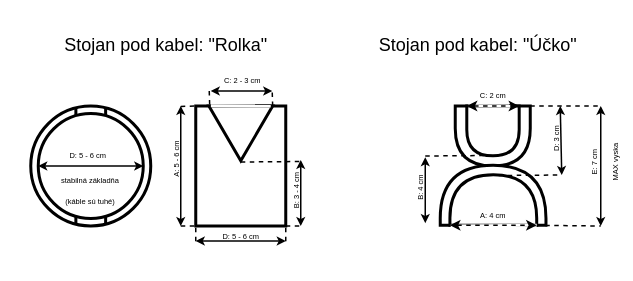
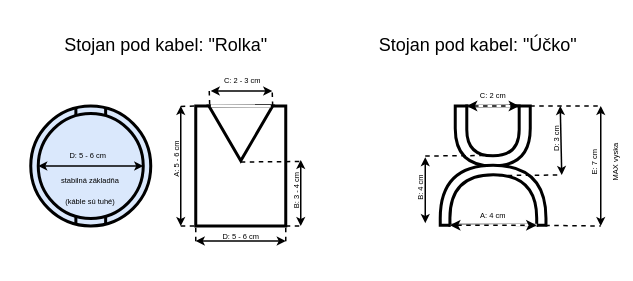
  <mxCell id="0" />
  <mxCell id="1" parent="0" />
- <mxCell id="2" value="&lt;font style=&quot;font-size: 5px&quot;&gt;&lt;br&gt;&lt;br&gt;stabilná základňa&lt;br&gt;&lt;/font&gt;&lt;font style=&quot;font-size: 5px&quot;&gt;(káble sú tuhé)&lt;/font&gt;" style="ellipse;whiteSpace=wrap;html=1;aspect=fixed;strokeWidth=2;" parent="1" vertex="1"><mxGeometry x="20" y="70" width="80" height="80" as="geometry" /></mxCell>
+ <mxCell id="2" value="&lt;font style=&quot;font-size: 5px&quot;&gt;&lt;br&gt;&lt;br&gt;stabilná základňa&lt;br&gt;&lt;/font&gt;&lt;font style=&quot;font-size: 5px&quot;&gt;(káble sú tuhé)&lt;/font&gt;" style="ellipse;whiteSpace=wrap;html=1;aspect=fixed;strokeWidth=2;fillColor=#dae8fc;" parent="1" vertex="1"><mxGeometry x="20" y="70" width="80" height="80" as="geometry" /></mxCell>
  <mxCell id="3" value="" style="rounded=0;whiteSpace=wrap;html=1;strokeWidth=2;" parent="1" vertex="1"><mxGeometry x="130" y="70" width="60" height="80" as="geometry" /></mxCell>
  <mxCell id="4" value="" style="triangle;whiteSpace=wrap;html=1;rotation=90;strokeWidth=2;" parent="1" vertex="1"><mxGeometry x="141.74" y="67.02" width="36.55" height="42.5" as="geometry" /></mxCell>
  <mxCell id="5" value="" style="endArrow=none;dashed=1;html=1;exitX=1.022;exitY=0.5;exitDx=0;exitDy=0;exitPerimeter=0;" parent="1" source="4" edge="1"><mxGeometry width="50" height="50" relative="1" as="geometry"><mxPoint x="90" y="140" as="sourcePoint" /><mxPoint x="200" y="107" as="targetPoint" /></mxGeometry></mxCell>
  <mxCell id="6" value="" style="endArrow=classic;startArrow=classic;html=1;endSize=3;startSize=3;" parent="1" edge="1"><mxGeometry width="50" height="50" relative="1" as="geometry"><mxPoint x="200" y="150" as="sourcePoint" /><mxPoint x="200" y="106" as="targetPoint" /></mxGeometry></mxCell>
  <mxCell id="7" value="&lt;font style=&quot;font-size: 5px&quot;&gt;B: 3 - 4 cm&lt;/font&gt;" style="edgeLabel;html=1;align=center;verticalAlign=middle;resizable=0;points=[];rotation=-90;labelBackgroundColor=none;" parent="6" vertex="1" connectable="0"><mxGeometry x="0.144" relative="1" as="geometry"><mxPoint x="-6" y="3" as="offset" /></mxGeometry></mxCell>
  <mxCell id="8" value="" style="endArrow=none;dashed=1;html=1;exitX=1.022;exitY=0.5;exitDx=0;exitDy=0;exitPerimeter=0;" parent="1" edge="1"><mxGeometry width="50" height="50" relative="1" as="geometry"><mxPoint x="120.005" y="70.263" as="sourcePoint" /><mxPoint x="130" y="70" as="targetPoint" /></mxGeometry></mxCell>
  <mxCell id="9" value="" style="endArrow=classic;startArrow=classic;html=1;endSize=3;startSize=3;" parent="1" edge="1"><mxGeometry width="50" height="50" relative="1" as="geometry"><mxPoint x="120" y="150" as="sourcePoint" /><mxPoint x="120" y="70" as="targetPoint" /></mxGeometry></mxCell>
  <mxCell id="10" value="&lt;font style=&quot;font-size: 5px&quot;&gt;A: 5 - 6 cm&lt;/font&gt;" style="edgeLabel;html=1;align=center;verticalAlign=middle;resizable=0;points=[];rotation=-90;labelBackgroundColor=none;" parent="9" vertex="1" connectable="0"><mxGeometry x="0.144" relative="1" as="geometry"><mxPoint x="-6" y="3" as="offset" /></mxGeometry></mxCell>
  <mxCell id="11" value="" style="endArrow=none;dashed=1;html=1;entryX=0.015;entryY=0.987;entryDx=0;entryDy=0;entryPerimeter=0;" parent="1" target="4" edge="1"><mxGeometry width="50" height="50" relative="1" as="geometry"><mxPoint x="139" y="60" as="sourcePoint" /><mxPoint x="160" y="90" as="targetPoint" /></mxGeometry></mxCell>
  <mxCell id="12" value="" style="endArrow=none;dashed=1;html=1;entryX=0.015;entryY=0.987;entryDx=0;entryDy=0;entryPerimeter=0;" parent="1" edge="1"><mxGeometry width="50" height="50" relative="1" as="geometry"><mxPoint x="181" y="61" as="sourcePoint" /><mxPoint x="181.317" y="71.543" as="targetPoint" /></mxGeometry></mxCell>
  <mxCell id="13" value="" style="endArrow=classic;startArrow=classic;html=1;endSize=3;startSize=3;" parent="1" edge="1"><mxGeometry width="50" height="50" relative="1" as="geometry"><mxPoint x="181" y="60" as="sourcePoint" /><mxPoint x="140" y="60" as="targetPoint" /></mxGeometry></mxCell>
  <mxCell id="14" value="&lt;font style=&quot;font-size: 5px&quot;&gt;C: 2 - 3 cm&lt;/font&gt;" style="edgeLabel;html=1;align=center;verticalAlign=middle;resizable=0;points=[];rotation=0;labelBackgroundColor=none;" parent="13" vertex="1" connectable="0"><mxGeometry x="0.144" relative="1" as="geometry"><mxPoint x="2.46" y="-10" as="offset" /></mxGeometry></mxCell>
  <mxCell id="15" value="Stojan pod kabel: &quot;Rolka&quot;" style="text;html=1;resizable=0;autosize=1;align=center;verticalAlign=middle;points=[];fillColor=none;strokeColor=none;rounded=0;labelBackgroundColor=none;" parent="1" vertex="1"><mxGeometry x="35" y="20" width="150" height="20" as="geometry" /></mxCell>
  <mxCell id="16" value="" style="endArrow=classic;startArrow=classic;html=1;endSize=3;startSize=3;exitX=1;exitY=0.5;exitDx=0;exitDy=0;entryX=0;entryY=0.5;entryDx=0;entryDy=0;" parent="1" source="34" target="34" edge="1"><mxGeometry width="50" height="50" relative="1" as="geometry"><mxPoint x="90" y="110" as="sourcePoint" /><mxPoint x="30" y="110" as="targetPoint" /></mxGeometry></mxCell>
  <mxCell id="17" value="&lt;font style=&quot;font-size: 5px&quot;&gt;D: 5 - 6 cm&lt;/font&gt;" style="edgeLabel;html=1;align=center;verticalAlign=middle;resizable=0;points=[];rotation=0;labelBackgroundColor=none;" parent="16" vertex="1" connectable="0"><mxGeometry x="0.144" relative="1" as="geometry"><mxPoint x="2.46" y="-10" as="offset" /></mxGeometry></mxCell>
  <mxCell id="18" value="" style="shape=delay;whiteSpace=wrap;html=1;rotation=90;strokeWidth=2;" vertex="1" parent="1"><mxGeometry x="308" y="65" width="40" height="50" as="geometry" /></mxCell>
  <mxCell id="19" value="" style="shape=delay;whiteSpace=wrap;html=1;rotation=-90;strokeWidth=2;" vertex="1" parent="1"><mxGeometry x="308.24" y="94.28" width="40" height="70.48" as="geometry" /></mxCell>
  <mxCell id="20" value="" style="shape=delay;whiteSpace=wrap;html=1;rotation=90;strokeWidth=2;" vertex="1" parent="1"><mxGeometry x="311.54" y="69.15" width="33.23" height="34.94" as="geometry" /></mxCell>
  <mxCell id="21" value="" style="shape=delay;whiteSpace=wrap;html=1;rotation=-90;strokeWidth=2;" vertex="1" parent="1"><mxGeometry x="311.52" y="103.73" width="33.71" height="57.85" as="geometry" /></mxCell>
  <mxCell id="22" value="" style="endArrow=none;dashed=1;html=1;exitX=1.022;exitY=0.5;exitDx=0;exitDy=0;exitPerimeter=0;" edge="1" parent="1"><mxGeometry width="50" height="50" relative="1" as="geometry"><mxPoint x="282.995" y="103.349" as="sourcePoint" /><mxPoint x="322.98" y="103" as="targetPoint" /></mxGeometry></mxCell>
  <mxCell id="23" value="" style="endArrow=classic;startArrow=classic;html=1;endSize=3;startSize=3;" edge="1" parent="1"><mxGeometry width="50" height="50" relative="1" as="geometry"><mxPoint x="283" y="148.09" as="sourcePoint" /><mxPoint x="283" y="104.09" as="targetPoint" /></mxGeometry></mxCell>
  <mxCell id="24" value="&lt;font style=&quot;font-size: 5px&quot;&gt;B: 4 cm&lt;/font&gt;" style="edgeLabel;html=1;align=center;verticalAlign=middle;resizable=0;points=[];rotation=-90;labelBackgroundColor=none;" vertex="1" connectable="0" parent="23"><mxGeometry x="0.144" relative="1" as="geometry"><mxPoint x="-6" y="3" as="offset" /></mxGeometry></mxCell>
  <mxCell id="25" value="" style="endArrow=classic;startArrow=classic;html=1;endSize=3;startSize=3;" edge="1" parent="1"><mxGeometry width="50" height="50" relative="1" as="geometry"><mxPoint x="374" y="116" as="sourcePoint" /><mxPoint x="373" y="70" as="targetPoint" /></mxGeometry></mxCell>
  <mxCell id="26" value="&lt;font style=&quot;font-size: 5px&quot;&gt;D: 3 cm&lt;/font&gt;" style="edgeLabel;html=1;align=center;verticalAlign=middle;resizable=0;points=[];rotation=-90;labelBackgroundColor=none;" vertex="1" connectable="0" parent="25"><mxGeometry x="0.144" relative="1" as="geometry"><mxPoint x="-6" y="3" as="offset" /></mxGeometry></mxCell>
  <mxCell id="27" value="" style="endArrow=none;dashed=1;html=1;exitX=1.022;exitY=0.5;exitDx=0;exitDy=0;exitPerimeter=0;" edge="1" parent="1"><mxGeometry width="50" height="50" relative="1" as="geometry"><mxPoint x="331.995" y="116.349" as="sourcePoint" /><mxPoint x="371.98" y="116" as="targetPoint" /></mxGeometry></mxCell>
  <mxCell id="28" value="Stojan pod kabel: &quot;Účko&quot;" style="text;html=1;resizable=0;autosize=1;align=center;verticalAlign=middle;points=[];fillColor=none;strokeColor=none;rounded=0;labelBackgroundColor=none;" vertex="1" parent="1"><mxGeometry x="243" y="20" width="150" height="20" as="geometry" /></mxCell>
  <mxCell id="29" value="" style="endArrow=none;dashed=1;html=1;exitX=1.022;exitY=0.5;exitDx=0;exitDy=0;exitPerimeter=0;" edge="1" parent="1"><mxGeometry width="50" height="50" relative="1" as="geometry"><mxPoint x="353.015" y="69.949" as="sourcePoint" /><mxPoint x="400" y="70" as="targetPoint" /></mxGeometry></mxCell>
  <mxCell id="30" value="" style="endArrow=none;dashed=1;html=1;exitX=1.022;exitY=0.5;exitDx=0;exitDy=0;exitPerimeter=0;" edge="1" parent="1"><mxGeometry width="50" height="50" relative="1" as="geometry"><mxPoint x="363.015" y="149.599" as="sourcePoint" /><mxPoint x="400" y="150" as="targetPoint" /></mxGeometry></mxCell>
  <mxCell id="31" value="" style="endArrow=classic;startArrow=classic;html=1;endSize=3;startSize=3;" edge="1" parent="1"><mxGeometry width="50" height="50" relative="1" as="geometry"><mxPoint x="400" y="150" as="sourcePoint" /><mxPoint x="400" y="70" as="targetPoint" /></mxGeometry></mxCell>
  <mxCell id="32" value="&lt;font style=&quot;font-size: 5px&quot;&gt;E: 7 cm&lt;br&gt;MAX vyska&lt;br&gt;&lt;/font&gt;" style="edgeLabel;html=1;align=center;verticalAlign=middle;resizable=0;points=[];rotation=-90;labelBackgroundColor=none;" vertex="1" connectable="0" parent="31"><mxGeometry x="0.144" relative="1" as="geometry"><mxPoint y="5.12" as="offset" /></mxGeometry></mxCell>
  <mxCell id="33" value="" style="endArrow=none;dashed=1;html=1;entryX=0;entryY=1;entryDx=0;entryDy=0;" edge="1" parent="1" target="3"><mxGeometry width="50" height="50" relative="1" as="geometry"><mxPoint x="120" y="150" as="sourcePoint" /><mxPoint x="140" y="80" as="targetPoint" /></mxGeometry></mxCell>
  <mxCell id="34" value="" style="ellipse;whiteSpace=wrap;html=1;aspect=fixed;fillColor=none;strokeWidth=2;" vertex="1" parent="1"><mxGeometry x="25" y="75" width="70" height="70" as="geometry" /></mxCell>
  <mxCell id="35" style="edgeStyle=orthogonalEdgeStyle;rounded=0;orthogonalLoop=1;jettySize=auto;html=1;exitX=0.5;exitY=0;exitDx=0;exitDy=0;entryX=0.5;entryY=0;entryDx=0;entryDy=0;shape=link;width=18.837;strokeWidth=2;" edge="1" parent="1"><mxGeometry relative="1" as="geometry"><mxPoint x="60" y="149" as="sourcePoint" /><mxPoint x="60" y="144" as="targetPoint" /></mxGeometry></mxCell>
  <mxCell id="36" style="edgeStyle=orthogonalEdgeStyle;rounded=0;orthogonalLoop=1;jettySize=auto;html=1;exitX=0.5;exitY=0;exitDx=0;exitDy=0;entryX=0.5;entryY=0;entryDx=0;entryDy=0;shape=link;width=18.837;strokeWidth=2;" edge="1" parent="1"><mxGeometry relative="1" as="geometry"><mxPoint x="60" y="76" as="sourcePoint" /><mxPoint x="60" y="71" as="targetPoint" /></mxGeometry></mxCell>
  <mxCell id="37" value="" style="endArrow=classic;startArrow=classic;html=1;endSize=3;startSize=3;" edge="1" parent="1"><mxGeometry width="50" height="50" relative="1" as="geometry"><mxPoint x="190" y="160" as="sourcePoint" /><mxPoint x="130" y="160" as="targetPoint" /></mxGeometry></mxCell>
  <mxCell id="38" value="&lt;font style=&quot;font-size: 5px&quot;&gt;D: 5 - 6 cm&lt;/font&gt;" style="edgeLabel;html=1;align=center;verticalAlign=middle;resizable=0;points=[];rotation=0;labelBackgroundColor=none;" vertex="1" connectable="0" parent="37"><mxGeometry x="0.144" relative="1" as="geometry"><mxPoint x="3.37" y="-6" as="offset" /></mxGeometry></mxCell>
  <mxCell id="39" value="" style="endArrow=none;dashed=1;html=1;entryX=0;entryY=1;entryDx=0;entryDy=0;" edge="1" parent="1" target="3"><mxGeometry width="50" height="50" relative="1" as="geometry"><mxPoint x="130" y="160.194" as="sourcePoint" /><mxPoint x="149.317" y="80.543" as="targetPoint" /></mxGeometry></mxCell>
  <mxCell id="40" value="" style="endArrow=none;dashed=1;html=1;entryX=0;entryY=1;entryDx=0;entryDy=0;" edge="1" parent="1"><mxGeometry width="50" height="50" relative="1" as="geometry"><mxPoint x="190" y="160.194" as="sourcePoint" /><mxPoint x="190" y="150" as="targetPoint" /></mxGeometry></mxCell>
  <mxCell id="41" value="" style="endArrow=none;dashed=1;html=1;entryX=0;entryY=1;entryDx=0;entryDy=0;" edge="1" parent="1"><mxGeometry width="50" height="50" relative="1" as="geometry"><mxPoint x="190" y="150" as="sourcePoint" /><mxPoint x="200" y="150" as="targetPoint" /></mxGeometry></mxCell>
  <mxCell id="42" value="" style="endArrow=none;html=1;strokeWidth=2;exitX=-0.005;exitY=0.969;exitDx=0;exitDy=0;exitPerimeter=0;strokeColor=#FFFFFF;" edge="1" parent="1" source="4"><mxGeometry width="50" height="50" relative="1" as="geometry"><mxPoint x="160" y="120" as="sourcePoint" /><mxPoint x="180" y="70" as="targetPoint" /></mxGeometry></mxCell>
  <mxCell id="43" value="" style="endArrow=none;html=1;strokeColor=#FFFFFF;strokeWidth=2;exitX=-0.006;exitY=0.966;exitDx=0;exitDy=0;exitPerimeter=0;" edge="1" parent="1" source="20"><mxGeometry width="50" height="50" relative="1" as="geometry"><mxPoint x="280" y="130" as="sourcePoint" /><mxPoint x="344" y="70" as="targetPoint" /></mxGeometry></mxCell>
  <mxCell id="44" value="" style="endArrow=classic;startArrow=classic;html=1;exitX=0;exitY=1;exitDx=0;exitDy=0;endSize=4;startSize=4;entryX=0;entryY=0;entryDx=0;entryDy=0;dashed=1;" edge="1" parent="1" source="20" target="20"><mxGeometry width="50" height="50" relative="1" as="geometry"><mxPoint x="311.54" y="65" as="sourcePoint" /><mxPoint x="343" y="60" as="targetPoint" /></mxGeometry></mxCell>
  <mxCell id="45" value="&lt;font style=&quot;font-size: 5px&quot;&gt;C: 2 cm&lt;/font&gt;" style="edgeLabel;html=1;align=center;verticalAlign=middle;resizable=0;points=[];" vertex="1" connectable="0" parent="44"><mxGeometry x="-0.067" y="1" relative="1" as="geometry"><mxPoint x="1.3" y="-8.51" as="offset" /></mxGeometry></mxCell>
  <mxCell id="46" value="" style="endArrow=none;html=1;strokeColor=#FFFFFF;strokeWidth=2;entryX=0;entryY=1;entryDx=0;entryDy=0;" edge="1" parent="1" target="21"><mxGeometry width="50" height="50" relative="1" as="geometry"><mxPoint x="300" y="150" as="sourcePoint" /><mxPoint x="330" y="80" as="targetPoint" /></mxGeometry></mxCell>
  <mxCell id="47" value="" style="endArrow=classic;startArrow=classic;html=1;entryX=0;entryY=1;entryDx=0;entryDy=0;exitX=0;exitY=0;exitDx=0;exitDy=0;endSize=4;startSize=4;dashed=1;" edge="1" parent="1" source="21" target="21"><mxGeometry width="50" height="50" relative="1" as="geometry"><mxPoint x="253" y="130" as="sourcePoint" /><mxPoint x="303" y="80" as="targetPoint" /></mxGeometry></mxCell>
  <mxCell id="48" value="&lt;font style=&quot;font-size: 5px&quot;&gt;A: 4 cm&lt;/font&gt;" style="edgeLabel;html=1;align=center;verticalAlign=middle;resizable=0;points=[];" vertex="1" connectable="0" parent="47"><mxGeometry x="-0.067" y="1" relative="1" as="geometry"><mxPoint x="1.3" y="-8.51" as="offset" /></mxGeometry></mxCell>
